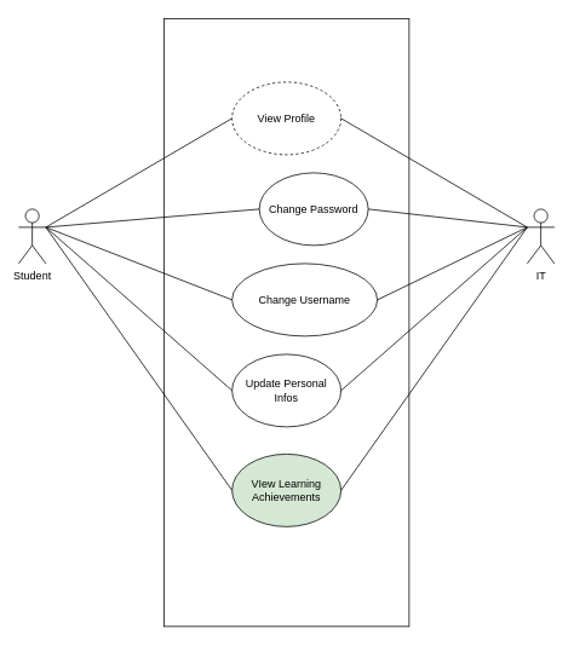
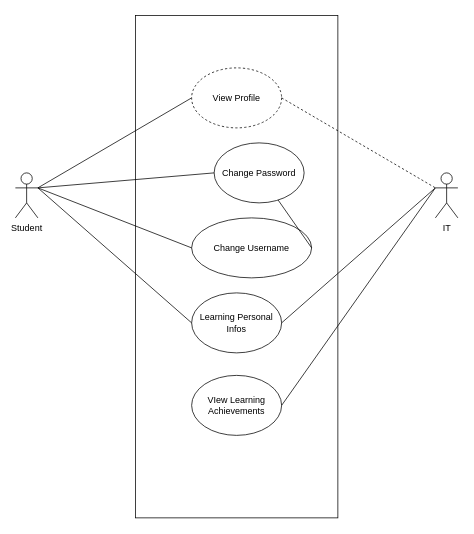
  <mxCell id="0" />
  <mxCell id="1" parent="0" />
  <mxCell id="2" value="l" style="rounded=0;whiteSpace=wrap;html=1;" parent="1" vertex="1"><mxGeometry x="180" y="20" width="270" height="670" as="geometry" /></mxCell>
  <mxCell id="3" value="Student" style="shape=umlActor;verticalLabelPosition=bottom;verticalAlign=top;html=1;outlineConnect=0;" parent="1" vertex="1"><mxGeometry x="20" y="230" width="30" height="60" as="geometry" /></mxCell>
  <mxCell id="4" value="View Profile" style="ellipse;whiteSpace=wrap;html=1;dashed=1;" parent="1" vertex="1"><mxGeometry x="255" y="90" width="120" height="80" as="geometry" /></mxCell>
  <mxCell id="5" value="Change Password" style="ellipse;whiteSpace=wrap;html=1;" parent="1" vertex="1"><mxGeometry x="285" y="190" width="120" height="80" as="geometry" /></mxCell>
  <mxCell id="6" value="Change Username" style="ellipse;whiteSpace=wrap;html=1;" parent="1" vertex="1"><mxGeometry x="255" y="290" width="160" height="80" as="geometry" /></mxCell>
- <mxCell id="7" value="Update Personal Infos" style="ellipse;whiteSpace=wrap;html=1;" parent="1" vertex="1"><mxGeometry x="255" y="390" width="120" height="80" as="geometry" /></mxCell>
+ <mxCell id="7" value="Learning Personal Infos" style="ellipse;whiteSpace=wrap;html=1;" parent="1" vertex="1"><mxGeometry x="255" y="390" width="120" height="80" as="geometry" /></mxCell>
  <mxCell id="8" value="IT" style="shape=umlActor;verticalLabelPosition=bottom;verticalAlign=top;html=1;outlineConnect=0;" parent="1" vertex="1"><mxGeometry x="580" y="230" width="30" height="60" as="geometry" /></mxCell>
- <mxCell id="9" value="VIew Learning Achievements" style="ellipse;whiteSpace=wrap;html=1;fillColor=#d5e8d4;" parent="1" vertex="1"><mxGeometry x="255" y="500" width="120" height="80" as="geometry" /></mxCell>
+ <mxCell id="9" value="VIew Learning Achievements" style="ellipse;whiteSpace=wrap;html=1;" parent="1" vertex="1"><mxGeometry x="255" y="500" width="120" height="80" as="geometry" /></mxCell>
  <mxCell id="10" style="edgeStyle=orthogonalEdgeStyle;rounded=0;orthogonalLoop=1;jettySize=auto;html=1;exitX=0.5;exitY=1;exitDx=0;exitDy=0;" parent="1" source="2" target="2" edge="1"><mxGeometry relative="1" as="geometry" /></mxCell>
  <mxCell id="11" value="" style="endArrow=none;html=1;rounded=0;exitX=1;exitY=0.333;exitDx=0;exitDy=0;exitPerimeter=0;entryX=0;entryY=0.5;entryDx=0;entryDy=0;" parent="1" source="3" target="4" edge="1"><mxGeometry width="50" height="50" relative="1" as="geometry"><mxPoint x="280" y="300" as="sourcePoint" /><mxPoint x="330" y="250" as="targetPoint" /></mxGeometry></mxCell>
  <mxCell id="12" value="" style="endArrow=none;html=1;rounded=0;entryX=0;entryY=0.5;entryDx=0;entryDy=0;" parent="1" target="5" edge="1"><mxGeometry width="50" height="50" relative="1" as="geometry"><mxPoint x="50" y="250" as="sourcePoint" /><mxPoint x="265" y="140" as="targetPoint" /></mxGeometry></mxCell>
  <mxCell id="13" value="" style="endArrow=none;html=1;rounded=0;entryX=0;entryY=0.5;entryDx=0;entryDy=0;" parent="1" target="6" edge="1"><mxGeometry width="50" height="50" relative="1" as="geometry"><mxPoint x="50" y="250" as="sourcePoint" /><mxPoint x="265" y="240" as="targetPoint" /></mxGeometry></mxCell>
- <mxCell id="14" value="" style="endArrow=none;html=1;rounded=0;entryX=0;entryY=0.333;entryDx=0;entryDy=0;entryPerimeter=0;exitX=1;exitY=0.5;exitDx=0;exitDy=0;" parent="1" source="4" target="8" edge="1"><mxGeometry width="50" height="50" relative="1" as="geometry"><mxPoint x="70" y="270" as="sourcePoint" /><mxPoint x="275" y="250" as="targetPoint" /></mxGeometry></mxCell>
- <mxCell id="15" value="" style="endArrow=none;html=1;rounded=0;entryX=0;entryY=0.333;entryDx=0;entryDy=0;entryPerimeter=0;exitX=1;exitY=0.5;exitDx=0;exitDy=0;" parent="1" source="5" target="8" edge="1"><mxGeometry width="50" height="50" relative="1" as="geometry"><mxPoint x="385" y="140" as="sourcePoint" /><mxPoint x="590" y="260" as="targetPoint" /></mxGeometry></mxCell>
- <mxCell id="16" value="" style="endArrow=none;html=1;rounded=0;entryX=0;entryY=0.333;entryDx=0;entryDy=0;entryPerimeter=0;exitX=1;exitY=0.5;exitDx=0;exitDy=0;" parent="1" source="6" target="8" edge="1"><mxGeometry width="50" height="50" relative="1" as="geometry"><mxPoint x="385" y="240" as="sourcePoint" /><mxPoint x="590" y="260" as="targetPoint" /></mxGeometry></mxCell>
+ <mxCell id="14" value="" style="endArrow=none;html=1;rounded=0;entryX=0;entryY=0.333;entryDx=0;entryDy=0;entryPerimeter=0;exitX=1;exitY=0.5;exitDx=0;exitDy=0;dashed=1;" parent="1" source="4" target="8" edge="1"><mxGeometry width="50" height="50" relative="1" as="geometry"><mxPoint x="70" y="270" as="sourcePoint" /><mxPoint x="275" y="250" as="targetPoint" /></mxGeometry></mxCell>
+ <mxCell id="16" value="" style="endArrow=none;html=1;rounded=0;exitX=1;exitY=0.5;exitDx=0;exitDy=0;" parent="1" source="6" target="5" edge="1"><mxGeometry width="50" height="50" relative="1" as="geometry"><mxPoint x="385" y="240" as="sourcePoint" /><mxPoint x="590" y="260" as="targetPoint" /></mxGeometry></mxCell>
  <mxCell id="17" value="" style="endArrow=none;html=1;rounded=0;exitX=1;exitY=0.5;exitDx=0;exitDy=0;entryX=0;entryY=0.333;entryDx=0;entryDy=0;entryPerimeter=0;" parent="1" source="7" target="8" edge="1"><mxGeometry width="50" height="50" relative="1" as="geometry"><mxPoint x="385" y="340" as="sourcePoint" /><mxPoint x="550" y="360" as="targetPoint" /></mxGeometry></mxCell>
  <mxCell id="18" value="" style="endArrow=none;html=1;rounded=0;exitX=1;exitY=0.5;exitDx=0;exitDy=0;" parent="1" source="9" edge="1"><mxGeometry width="50" height="50" relative="1" as="geometry"><mxPoint x="385" y="440" as="sourcePoint" /><mxPoint x="580" y="250" as="targetPoint" /></mxGeometry></mxCell>
  <mxCell id="19" value="" style="endArrow=none;html=1;rounded=0;entryX=0;entryY=0.5;entryDx=0;entryDy=0;exitX=1;exitY=0.333;exitDx=0;exitDy=0;exitPerimeter=0;" edge="1" parent="1" source="3" target="7"><mxGeometry width="50" height="50" relative="1" as="geometry"><mxPoint x="60" y="260" as="sourcePoint" /><mxPoint x="265" y="340" as="targetPoint" /></mxGeometry></mxCell>
- <mxCell id="20" value="" style="endArrow=none;html=1;rounded=0;entryX=0;entryY=0.5;entryDx=0;entryDy=0;exitX=1;exitY=0.333;exitDx=0;exitDy=0;exitPerimeter=0;" edge="1" parent="1" source="3" target="9"><mxGeometry width="50" height="50" relative="1" as="geometry"><mxPoint x="60" y="260" as="sourcePoint" /><mxPoint x="265" y="440" as="targetPoint" /></mxGeometry></mxCell>
